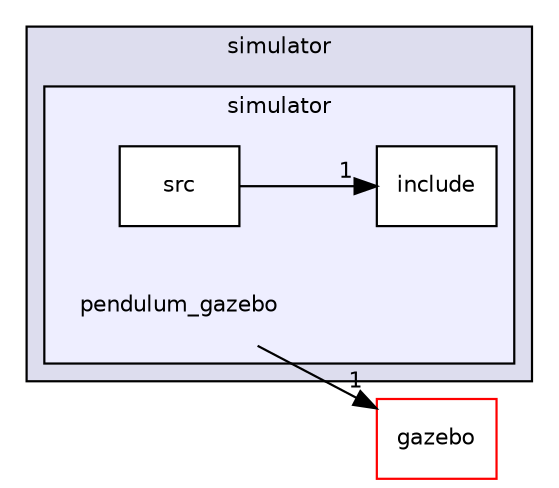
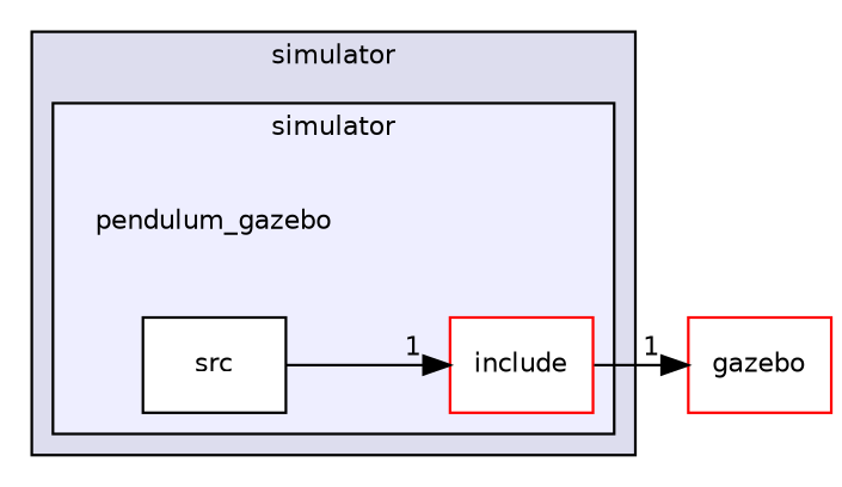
  digraph {
    compound=true
    rankdir=LR
    node [fontname=Helvetica fontsize=10 shape=box fillcolor=white style=filled]
    edge [headlabel=1 labeldistance=1.5 labelfontname=Helvetica labelfontsize=10]
    n1 [label=pendulum_gazebo shape=plaintext fillcolor="" style=""]
-   n2 [color=black label=include]
+   n2 [color=red label=include]
    n3 [label=src]
    n4 [color=red label=gazebo]
    subgraph cluster_1 {
      bgcolor="#ddddee"
      fontname=Helvetica
      fontsize=10
      label=simulator
      pencolor=black
      subgraph cluster_2 {
        bgcolor="#eeeeff"
        fontname=Helvetica
        fontsize=10
        label=simulator
        pencolor=black
        n1
        n2
        n3
      }
    }
-   n1 -> n4
+   n2 -> n4
    n3 -> n2
  }
